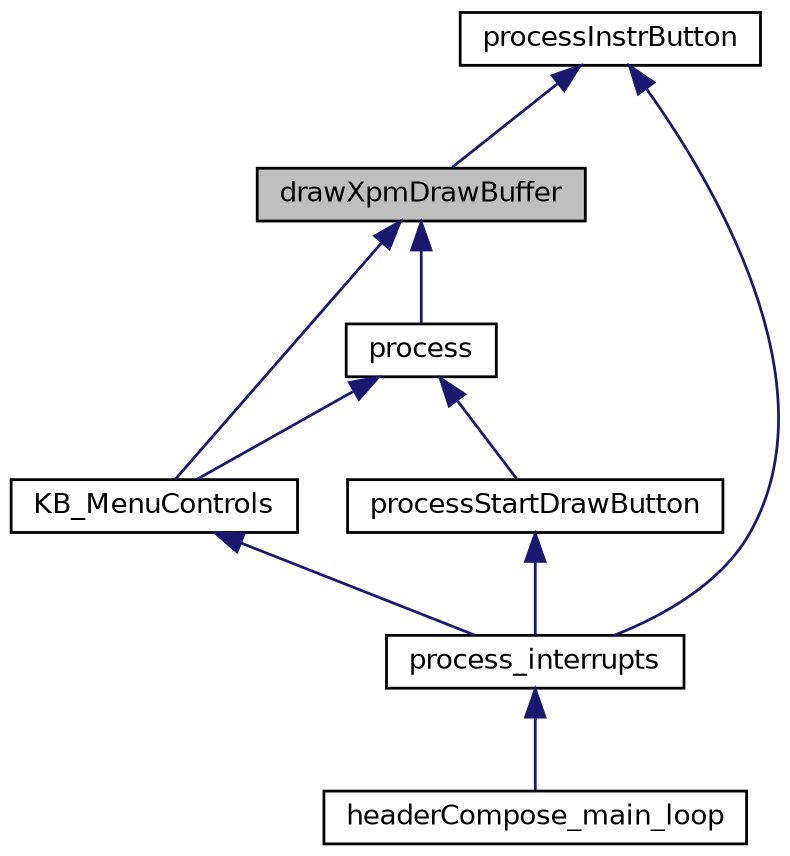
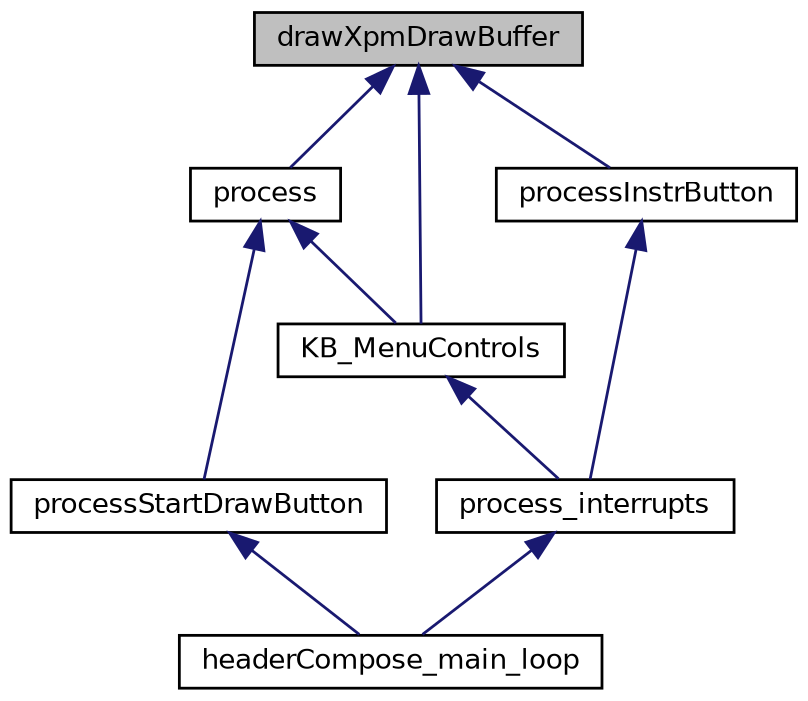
  digraph {
    rankdir=TB
    node [color=black fillcolor=white fontname=Helvetica fontsize=10 shape=record style=filled]
    edge [color=midnightblue dir=back fontname=Helvetica fontsize=10 labelfontname=Helvetica labelfontsize=10 style=solid]
    n1 [fillcolor=grey75 fontcolor=black height=0.2 label=drawXpmDrawBuffer width=0.4]
    n2 [height=0.2 label=process width=0.4]
    n3 [height=0.2 label=KB_MenuControls width=0.4]
    n4 [height=0.2 label=processInstrButton width=0.4]
    n5 [height=0.2 label=processStartDrawButton width=0.4]
    n6 [height=0.2 label=process_interrupts width=0.4]
    n7 [height=0.2 label=headerCompose_main_loop width=0.4]
    n1 -> n2
    n1 -> n3
-   n4 -> n1
+   n1 -> n4
    n2 -> n3
    n2 -> n5
    n3 -> n6
    n4 -> n6
-   n5 -> n6
+   n5 -> n7
    n6 -> n7
  }
